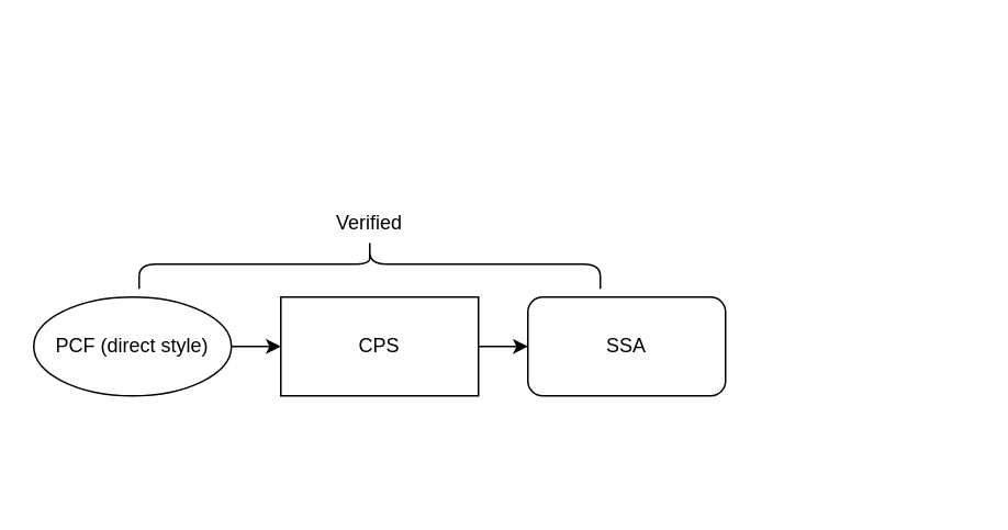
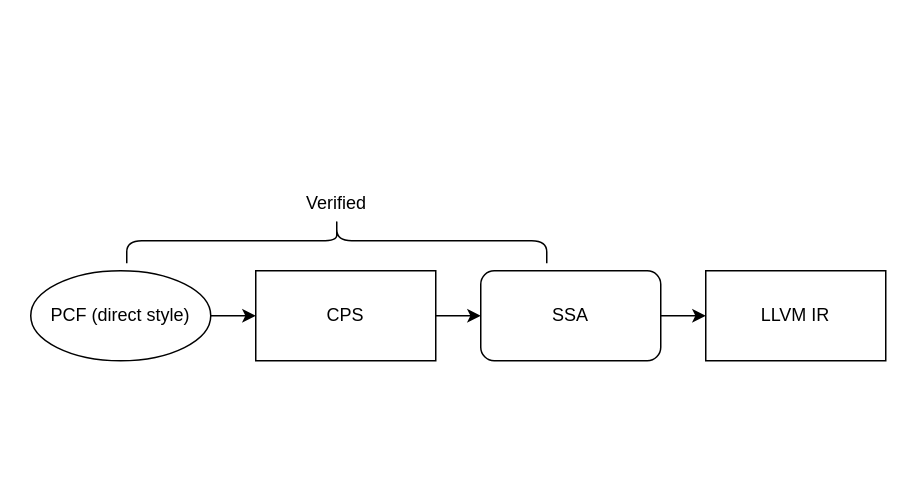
  <mxCell id="0" />
  <mxCell id="1" parent="0" />
  <mxCell id="2" value="" style="edgeStyle=orthogonalEdgeStyle;rounded=0;orthogonalLoop=1;jettySize=auto;html=1;" parent="1" source="3" target="5" edge="1"><mxGeometry relative="1" as="geometry" /></mxCell>
  <mxCell id="3" value="PCF (direct style)" style="ellipse;whiteSpace=wrap;html=1;" parent="1" vertex="1"><mxGeometry x="20" y="180" width="120" height="60" as="geometry" /></mxCell>
  <mxCell id="4" value="" style="edgeStyle=orthogonalEdgeStyle;rounded=0;orthogonalLoop=1;jettySize=auto;html=1;" parent="1" source="5" target="7" edge="1"><mxGeometry relative="1" as="geometry" /></mxCell>
  <mxCell id="5" value="CPS" style="rounded=0;whiteSpace=wrap;html=1;" parent="1" vertex="1"><mxGeometry x="170" y="180" width="120" height="60" as="geometry" /></mxCell>
+ <mxCell id="6" value="" style="edgeStyle=orthogonalEdgeStyle;rounded=0;orthogonalLoop=1;jettySize=auto;html=1;" parent="1" source="7" target="8" edge="1"><mxGeometry relative="1" as="geometry" /></mxCell>
  <mxCell id="7" value="SSA" style="whiteSpace=wrap;html=1;rounded=1;" parent="1" vertex="1"><mxGeometry x="320" y="180" width="120" height="60" as="geometry" /></mxCell>
+ <mxCell id="8" value="LLVM IR" style="rounded=0;whiteSpace=wrap;html=1;" parent="1" vertex="1"><mxGeometry x="470" y="180" width="120" height="60" as="geometry" /></mxCell>
  <mxCell id="9" value="" style="shape=curlyBracket;whiteSpace=wrap;html=1;rounded=1;rotation=90;" vertex="1" parent="1"><mxGeometry x="209" y="20" width="30" height="280" as="geometry" /></mxCell>
  <mxCell id="10" value="Verified" style="text;html=1;strokeColor=none;fillColor=none;align=center;verticalAlign=middle;whiteSpace=wrap;rounded=0;" vertex="1" parent="1"><mxGeometry x="194" y="120" width="60" height="30" as="geometry" /></mxCell>
